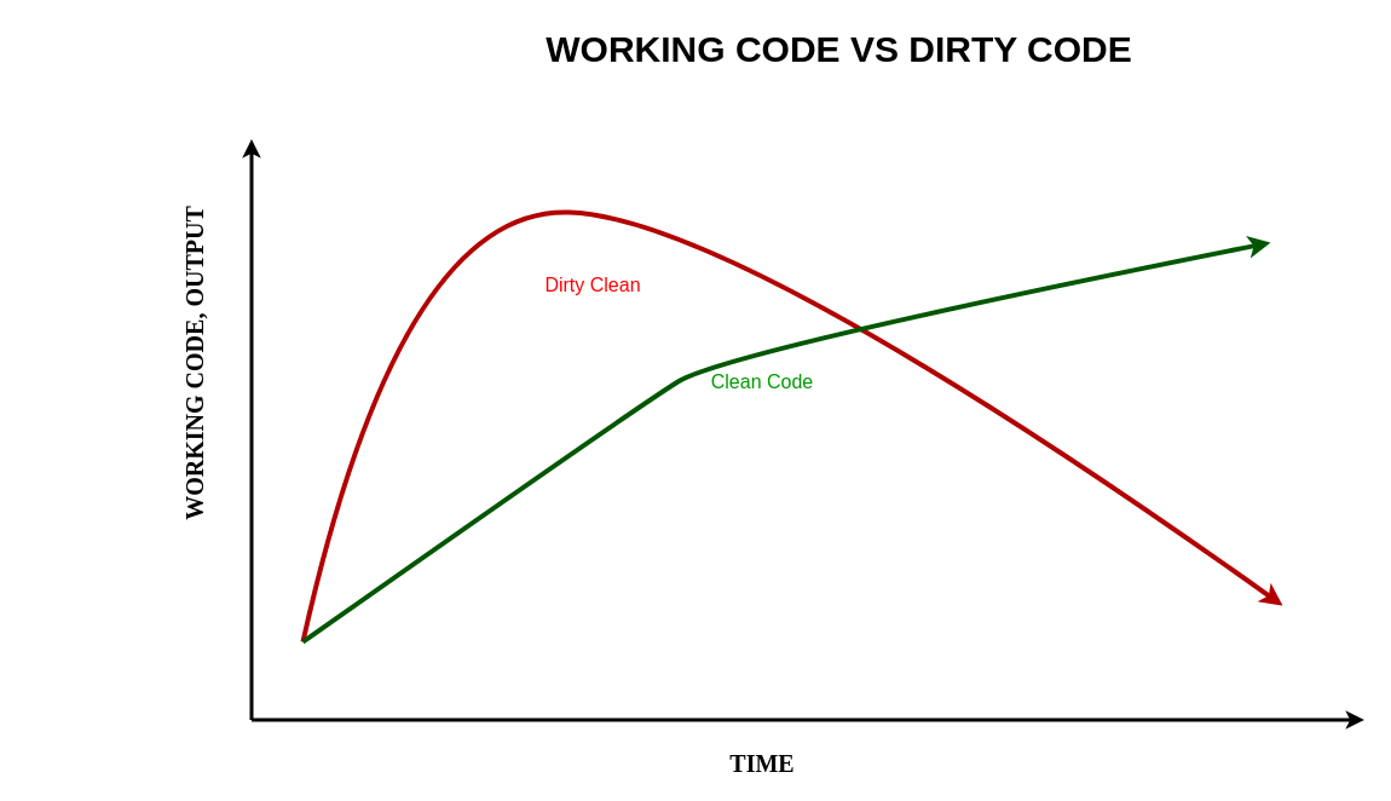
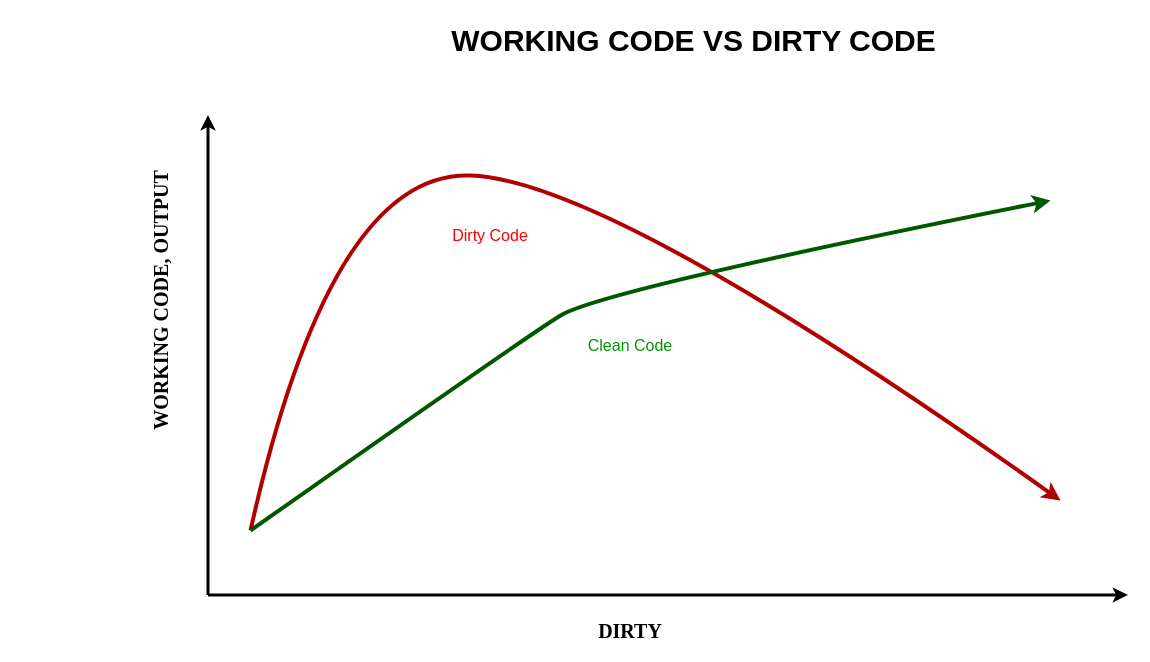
  <mxCell id="0" />
  <mxCell id="1" parent="0" />
  <mxCell id="2" value="" style="edgeStyle=none;html=1;fontColor=#000000;strokeWidth=3;strokeColor=#000000;" parent="1" edge="1"><mxGeometry width="100" height="100" relative="1" as="geometry"><mxPoint x="207.5" y="594.5" as="sourcePoint" /><mxPoint x="207.5" y="114.5" as="targetPoint" /></mxGeometry></mxCell>
  <mxCell id="3" value="" style="edgeStyle=none;html=1;fontColor=#000000;strokeWidth=3;strokeColor=#000000;" parent="1" edge="1"><mxGeometry width="100" height="100" relative="1" as="geometry"><mxPoint x="207.5" y="594.5" as="sourcePoint" /><mxPoint x="1127.5" y="594.5" as="targetPoint" /></mxGeometry></mxCell>
  <mxCell id="4" value="&lt;font style=&quot;font-size: 30px&quot;&gt;WORKING CODE VS DIRTY CODE&lt;/font&gt;" style="text;spacingTop=-5;align=center;verticalAlign=middle;fontSize=30;fontStyle=1;html=1;points=[]" parent="1" vertex="1"><mxGeometry x="288" y="20" width="810" height="45" as="geometry" /></mxCell>
  <mxCell id="5" value="" style="curved=1;endArrow=classic;html=1;fillColor=#e51400;strokeColor=#B20000;strokeWidth=4;" edge="1" parent="1"><mxGeometry width="50" height="50" relative="1" as="geometry"><mxPoint x="250" y="530" as="sourcePoint" /><mxPoint x="1060" y="500" as="targetPoint" /><Array as="points"><mxPoint x="330" y="170" /><mxPoint x="610" y="180" /></Array></mxGeometry></mxCell>
  <mxCell id="6" value="" style="curved=1;endArrow=classic;html=1;fillColor=#008a00;strokeColor=#005700;strokeWidth=4;" edge="1" parent="1"><mxGeometry width="50" height="50" relative="1" as="geometry"><mxPoint x="250" y="530" as="sourcePoint" /><mxPoint x="1050" y="200" as="targetPoint" /><Array as="points"><mxPoint x="520" y="340" /><mxPoint x="600" y="290" /></Array></mxGeometry></mxCell>
- <mxCell id="7" value="&lt;font style=&quot;font-size: 20px&quot; face=&quot;Times New Roman&quot;&gt;&lt;b&gt;TIME&lt;/b&gt;&lt;/font&gt;" style="text;html=1;strokeColor=none;fillColor=none;align=center;verticalAlign=middle;whiteSpace=wrap;rounded=0;" vertex="1" parent="1"><mxGeometry x="530" y="620" width="200" height="20" as="geometry" /></mxCell>
+ <mxCell id="7" value="&lt;font style=&quot;font-size: 20px&quot; face=&quot;Times New Roman&quot;&gt;&lt;b&gt;DIRTY&lt;/b&gt;&lt;/font&gt;" style="text;html=1;strokeColor=none;fillColor=none;align=center;verticalAlign=middle;whiteSpace=wrap;rounded=0;" vertex="1" parent="1"><mxGeometry x="530" y="620" width="200" height="20" as="geometry" /></mxCell>
  <mxCell id="8" value="&lt;font style=&quot;font-size: 20px&quot; face=&quot;Times New Roman&quot;&gt;&lt;b&gt;WORKING CODE, OUTPUT&lt;/b&gt;&lt;/font&gt;" style="text;html=1;strokeColor=none;fillColor=none;align=center;verticalAlign=middle;whiteSpace=wrap;rounded=0;rotation=-90;" vertex="1" parent="1"><mxGeometry x="20" y="290" width="280" height="20" as="geometry" /></mxCell>
- <mxCell id="9" value="&lt;font color=&quot;#ff0000&quot; style=&quot;font-size: 16px&quot;&gt;Dirty Clean&lt;/font&gt;" style="text;html=1;strokeColor=none;fillColor=none;align=center;verticalAlign=middle;whiteSpace=wrap;rounded=0;" vertex="1" parent="1"><mxGeometry x="440" y="210" width="100" height="50" as="geometry" /></mxCell>
- <mxCell id="10" value="&lt;font style=&quot;font-size: 16px&quot; color=&quot;#009900&quot;&gt;Clean Code&lt;/font&gt;" style="text;html=1;strokeColor=none;fillColor=none;align=center;verticalAlign=middle;whiteSpace=wrap;rounded=0;" vertex="1" parent="1"><mxGeometry x="580" y="290" width="100" height="50" as="geometry" /></mxCell>
+ <mxCell id="9" value="&lt;font color=&quot;#ff0000&quot; style=&quot;font-size: 16px&quot;&gt;Dirty Code&lt;/font&gt;" style="text;html=1;strokeColor=none;fillColor=none;align=center;verticalAlign=middle;whiteSpace=wrap;rounded=0;" vertex="1" parent="1"><mxGeometry x="440" y="210" width="100" height="50" as="geometry" /></mxCell>
+ <mxCell id="10" value="&lt;font style=&quot;font-size: 16px&quot; color=&quot;#009900&quot;&gt;Clean Code&lt;/font&gt;" style="text;html=1;strokeColor=none;fillColor=none;align=center;verticalAlign=middle;whiteSpace=wrap;rounded=0;" vertex="1" parent="1"><mxGeometry x="580" y="320" width="100" height="50" as="geometry" /></mxCell>
